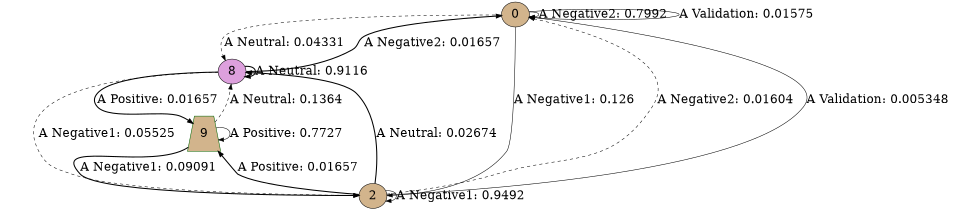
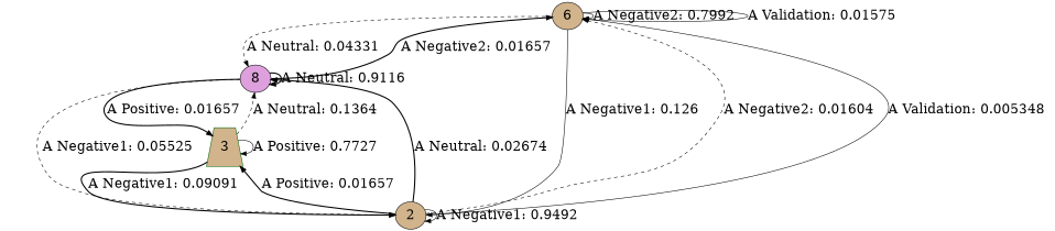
  digraph {
    node [color=black fillcolor=tan fontsize=24 shape=ellipse style=filled]
    edge [fontsize=24 style=solid]
-   0
+   0 [label=6]
    n2 [fillcolor=plum label=8]
    2
-   3 [color=darkgreen shape=trapezium label=9]
+   3 [color=darkgreen shape=trapezium]
    0 -> 0 [label="A Negative2: 0.7992   "]
    0 -> 0 [label="A Validation: 0.01575  "]
    0 -> n2 [label="A Neutral: 0.04331  " style=dashed]
    0 -> 2 [label="A Negative1: 0.126    "]
    n2 -> 0 [label="A Negative2: 0.01657  " style=bold]
    n2 -> n2 [label="A Neutral: 0.9116   " style=bold]
    n2 -> 2 [label="A Negative1: 0.05525  " style=dashed]
    n2 -> 3 [label="A Positive: 0.01657  " style=bold]
    2 -> 0 [label="A Negative2: 0.01604  " style=dashed]
    2 -> 0 [label="A Validation: 0.005348  "]
    2 -> n2 [label="A Neutral: 0.02674  " style=bold]
    2 -> 2 [label="A Negative1: 0.9492   "]
    2 -> 3 [label="A Positive: 0.01657  " style=bold]
    3 -> n2 [label="A Neutral: 0.1364   " style=dashed]
    3 -> 2 [label="A Negative1: 0.09091  " style=bold]
    3 -> 3 [label="A Positive: 0.7727   "]
  }
